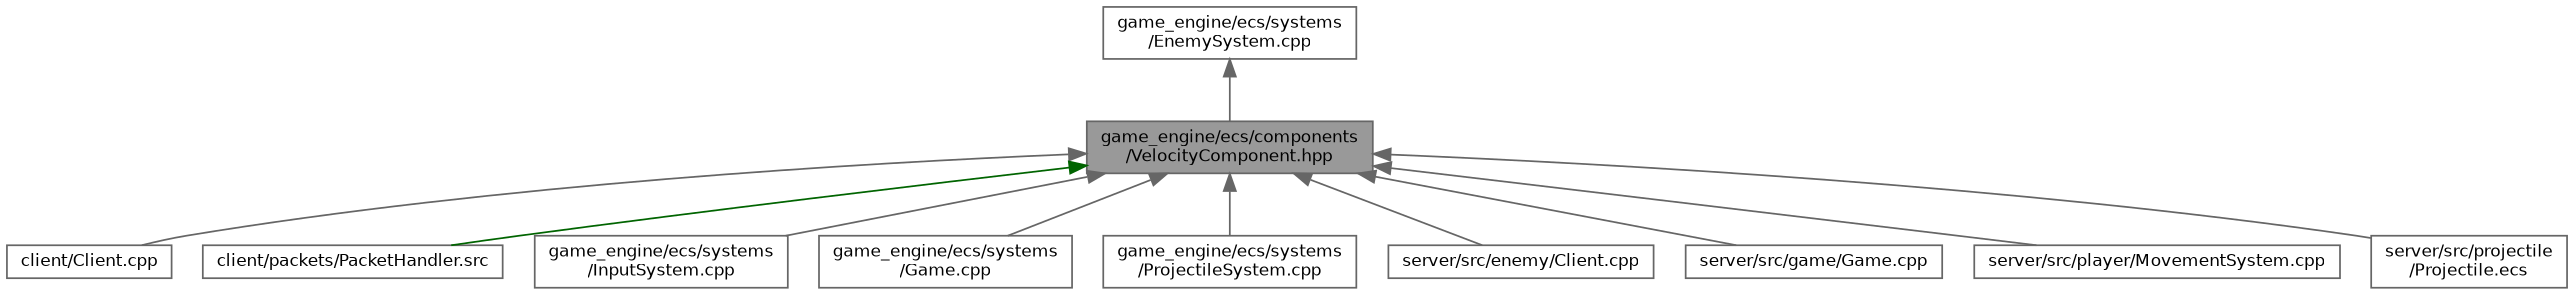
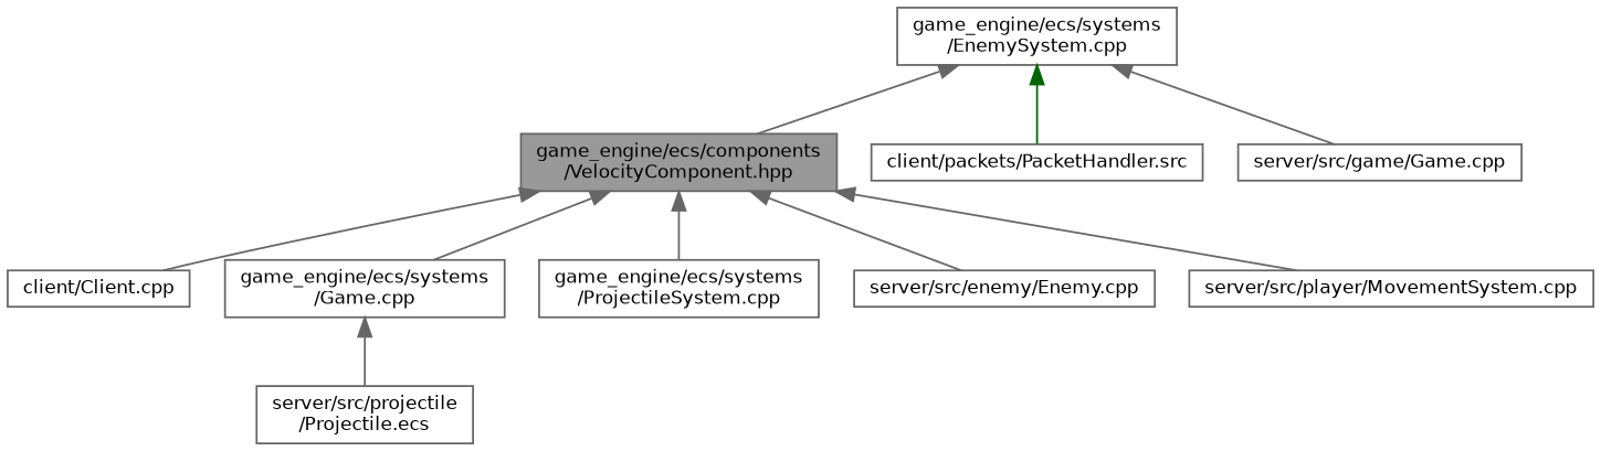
  digraph {
    node [color=grey40 fillcolor=white fontname=Helvetica fontsize=10 shape=box style=filled]
    edge [color=gray40 dir=back fontname=Helvetica fontsize=10 labelfontname=Helvetica labelfontsize=10 style=solid]
    n1 [color=gray40 fillcolor=grey60 fontcolor=black height=0.2 label="game_engine/ecs/components\l/VelocityComponent.hpp" width=0.4]
    n2 [height=0.2 label="client/Client.cpp" width=0.4]
    n3 [height=0.2 label="client/packets/PacketHandler.src" width=0.4]
-   n4 [height=0.2 label="game_engine/ecs/systems\l/InputSystem.cpp" width=0.4]
    n5 [height=0.2 label="game_engine/ecs/systems\l/Game.cpp" width=0.4]
    n6 [height=0.2 label="game_engine/ecs/systems\l/ProjectileSystem.cpp" width=0.4]
-   n7 [height=0.2 label="server/src/enemy/Client.cpp" width=0.4]
+   n7 [height=0.2 label="server/src/enemy/Enemy.cpp" width=0.4]
    n8 [height=0.2 label="server/src/game/Game.cpp" width=0.4]
    n9 [height=0.2 label="server/src/player/MovementSystem.cpp" width=0.4]
    n10 [height=0.2 label="server/src/projectile\l/Projectile.ecs" width=0.4]
    n11 [height=0.2 label="game_engine/ecs/systems\l/EnemySystem.cpp" width=0.4]
    n1 -> n2
-   n1 -> n3 [color=darkgreen]
-   n1 -> n4
+   n11 -> n3 [color=darkgreen]
    n1 -> n5
    n1 -> n6
    n1 -> n7
-   n1 -> n8
+   n11 -> n8
    n1 -> n9
-   n1 -> n10
+   n5 -> n10
    n11 -> n1
  }
